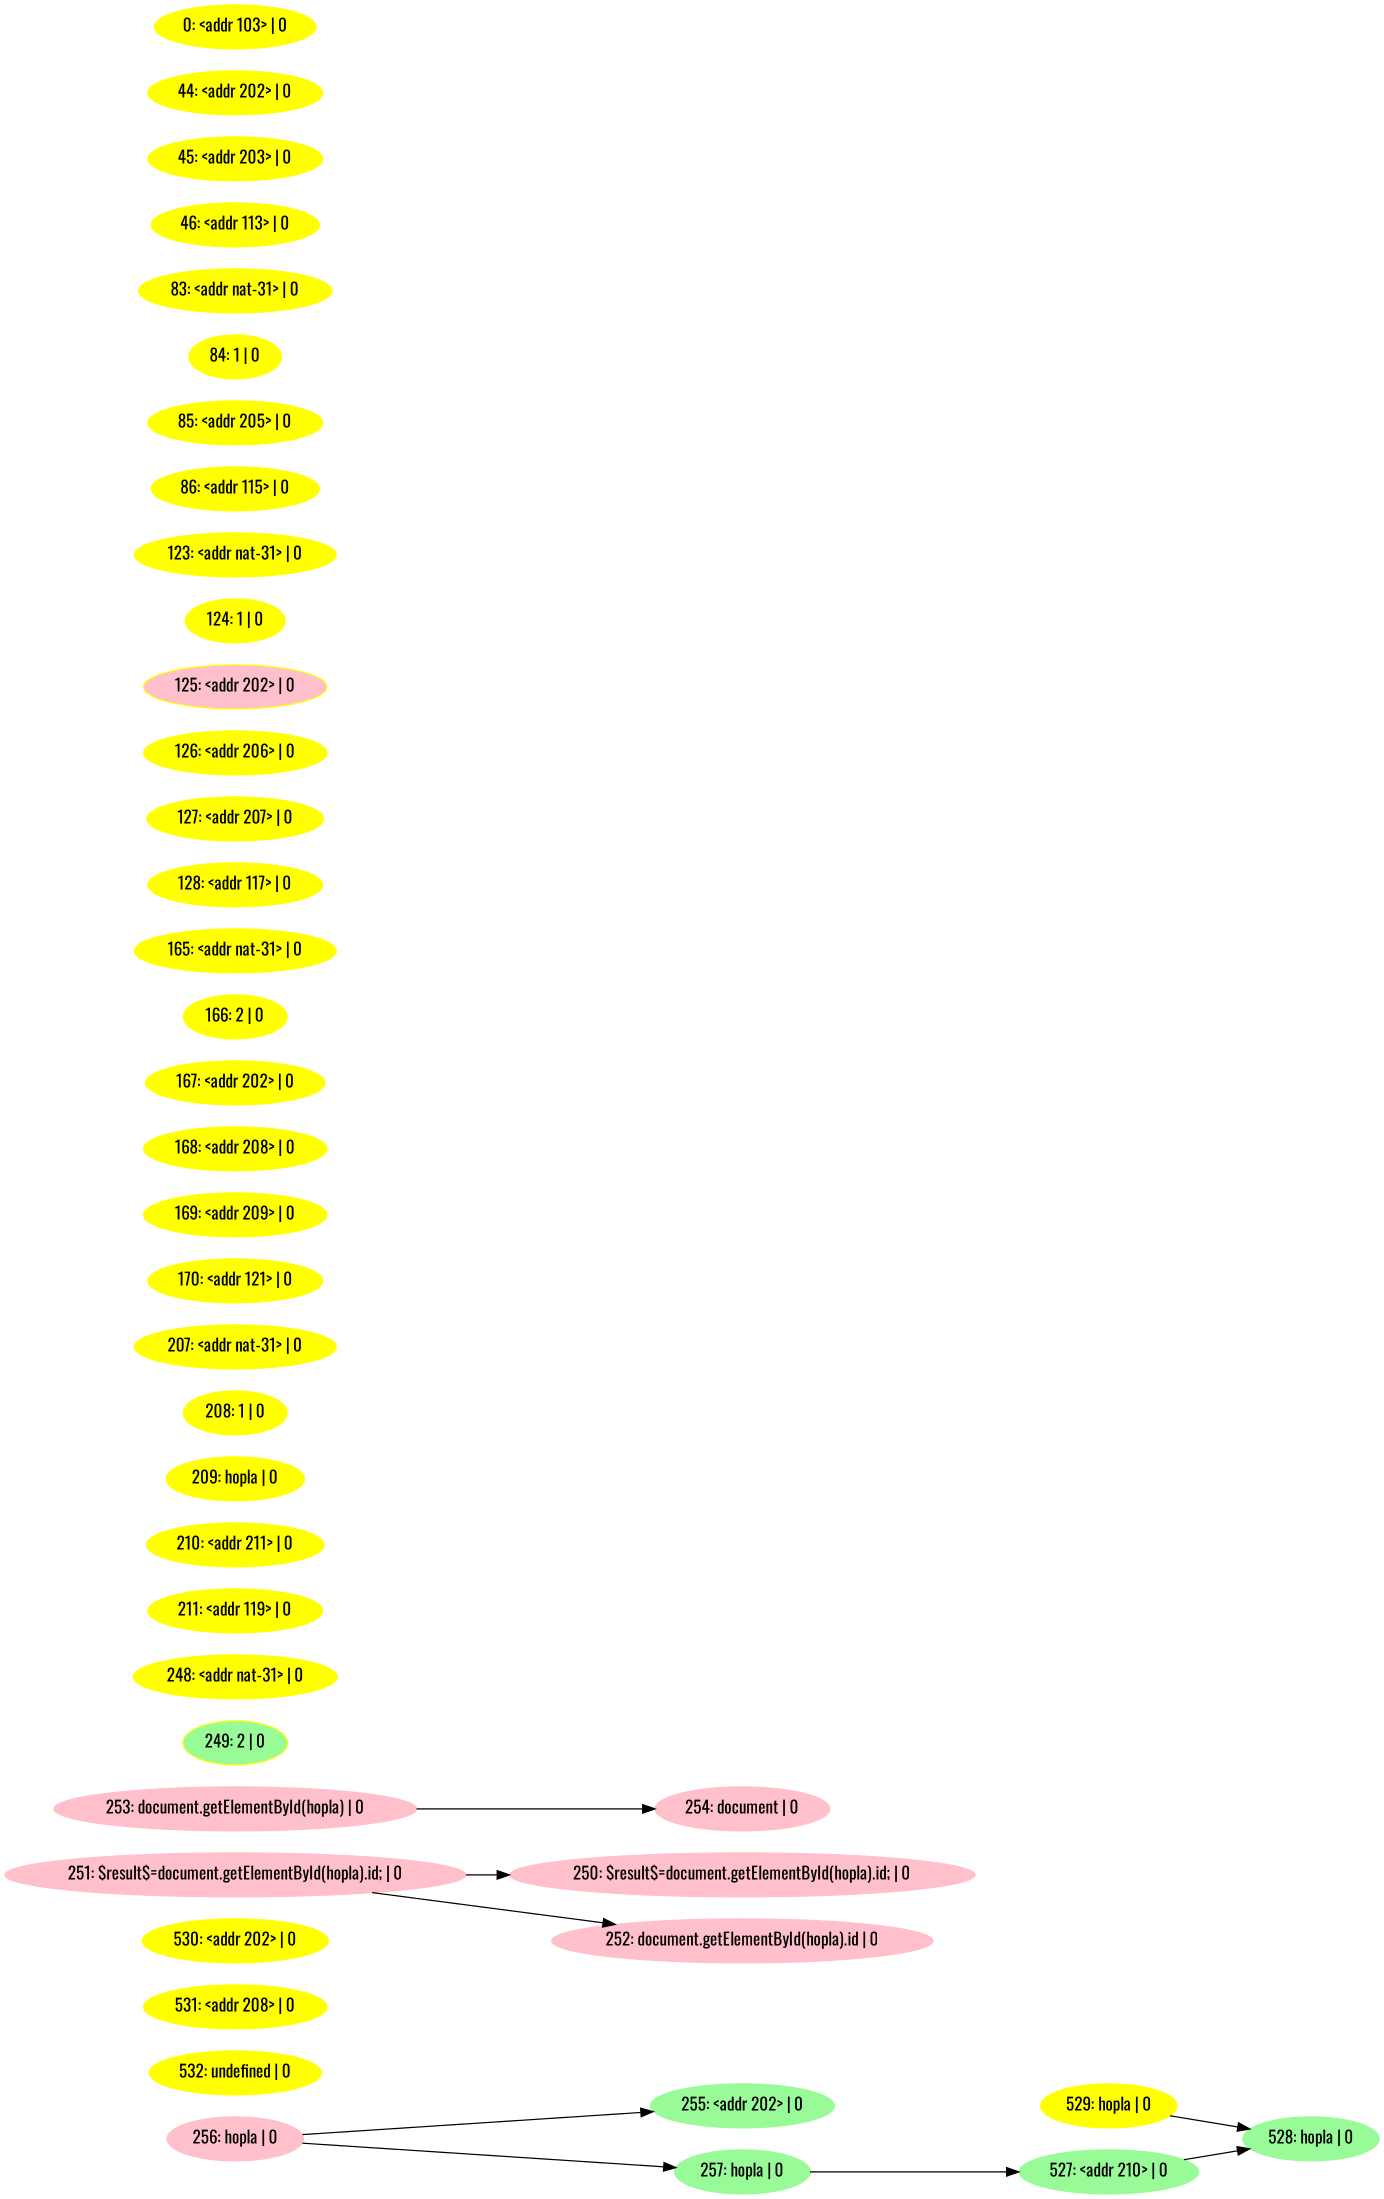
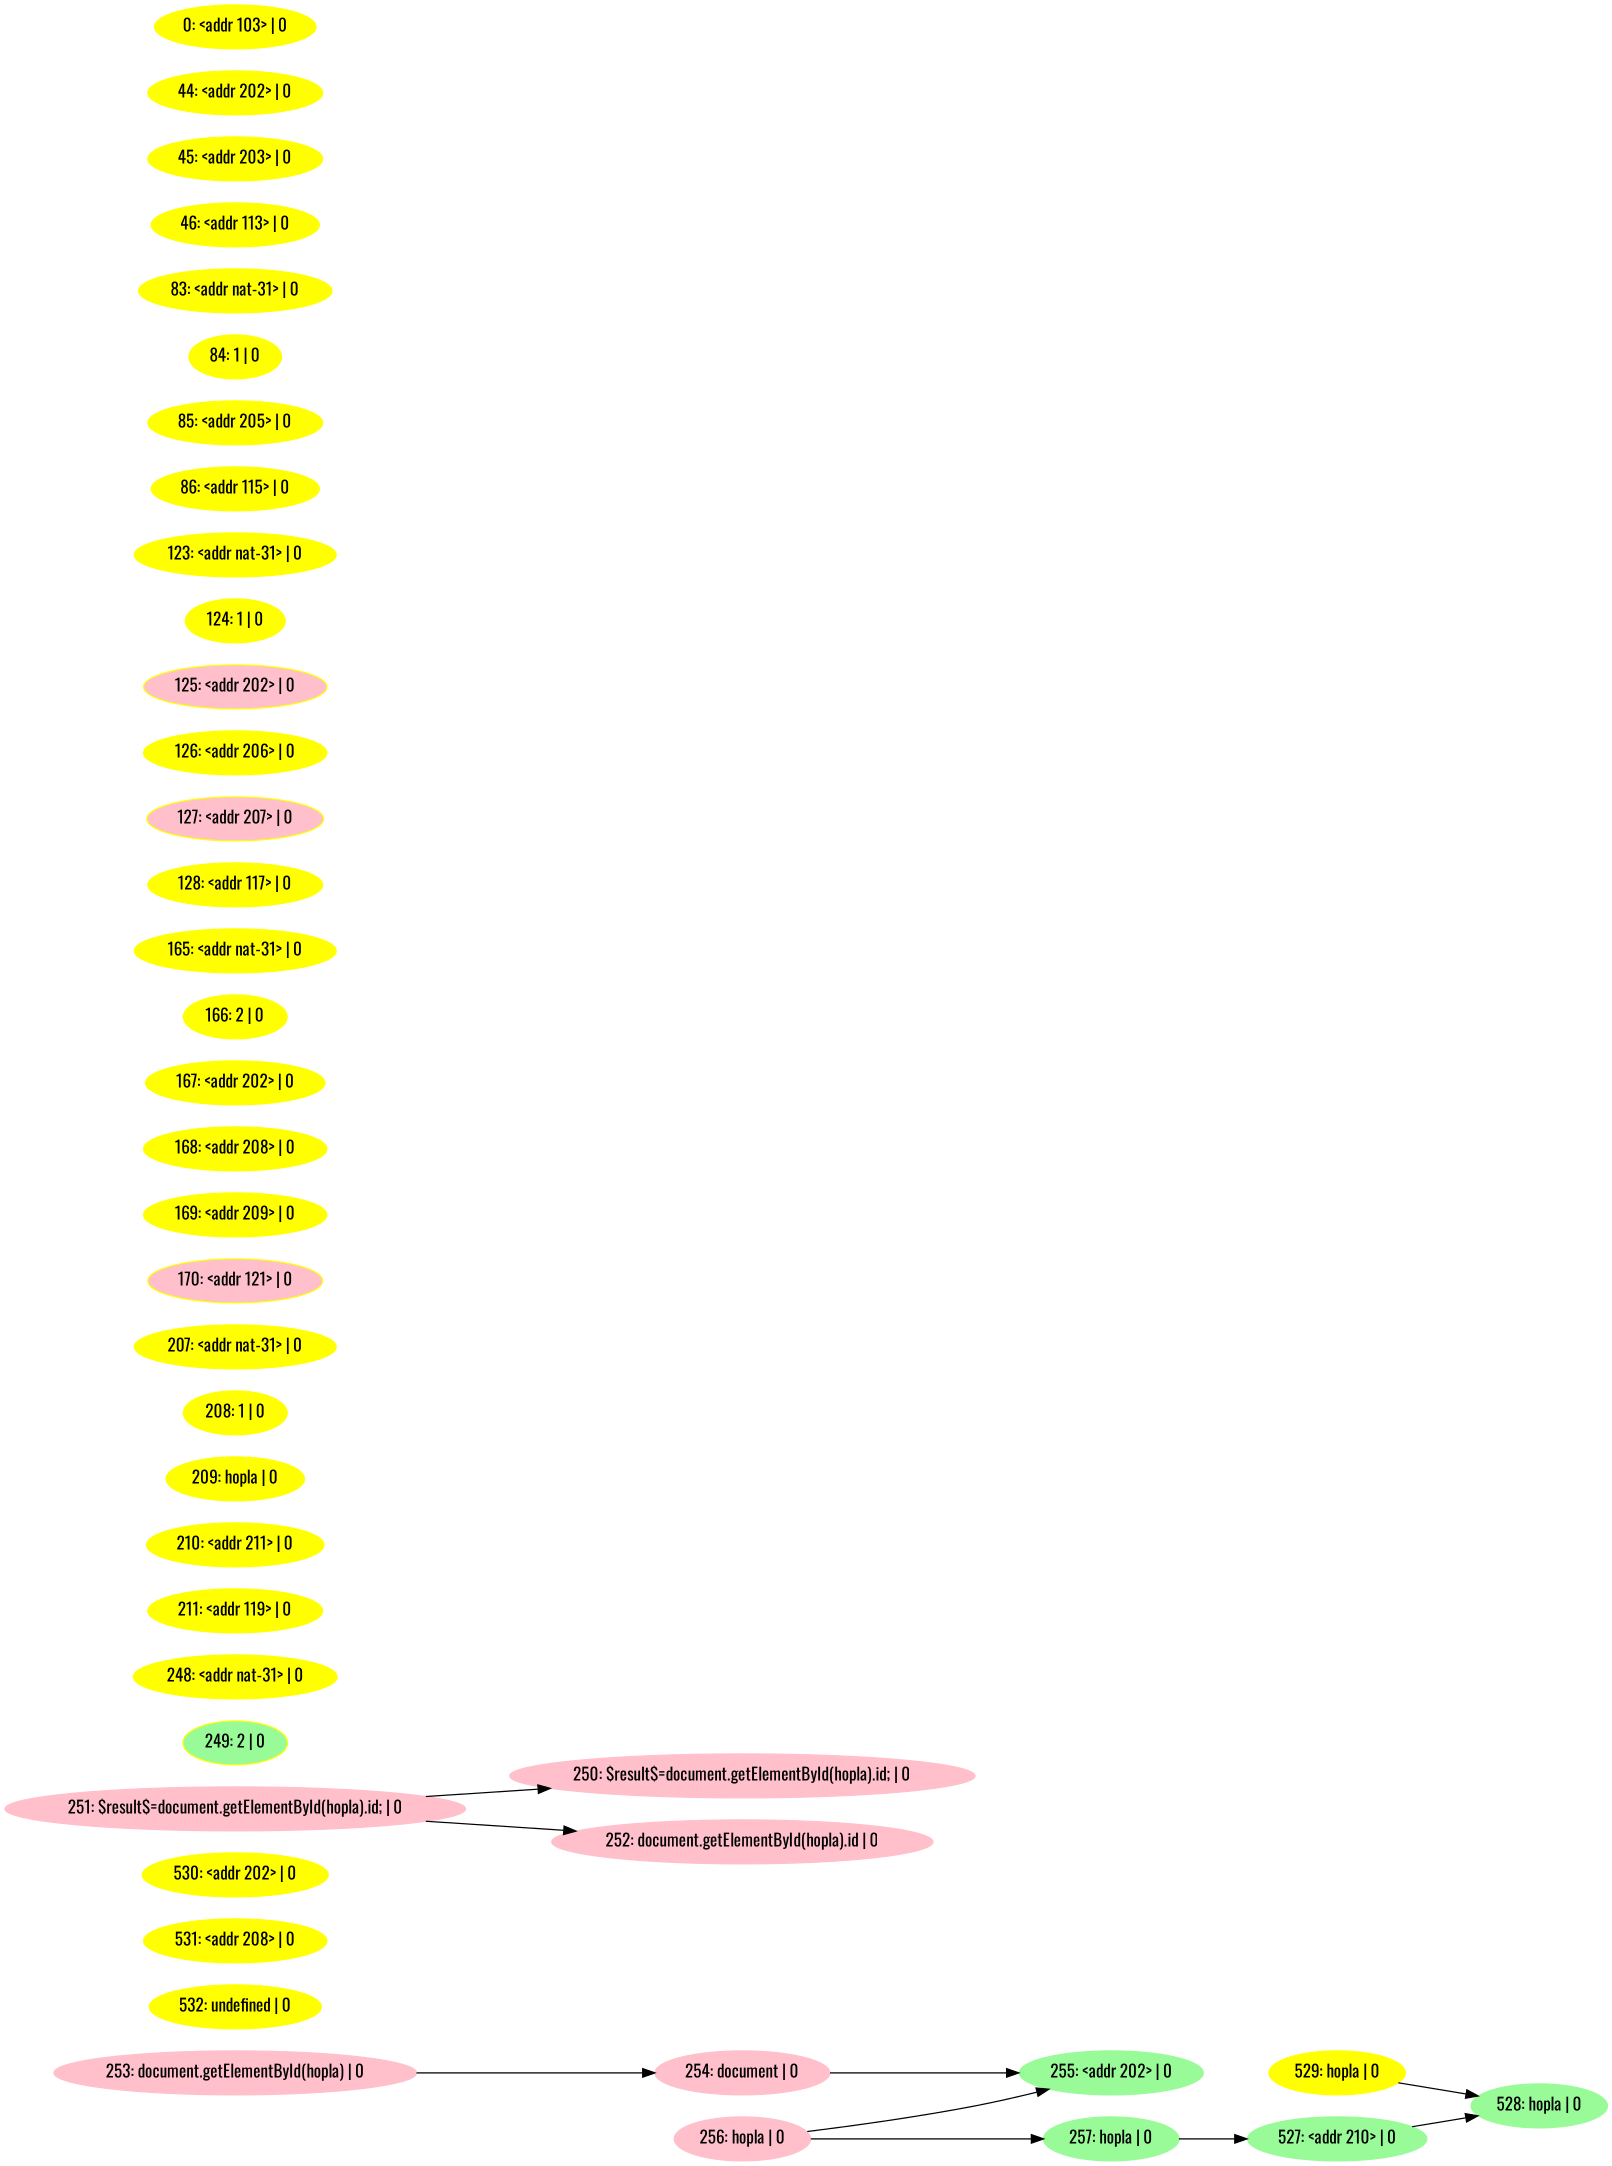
  digraph {
    fontname=Oswald
    rankdir=LR
    node [color=yellow fontname=Oswald style=filled]
    edge [fontname=Oswald]
    n1 [label="529: hopla | 0"]
    n2 [color=palegreen label="528: hopla | 0"]
    n3 [label="532: undefined | 0"]
    n4 [label="531: <addr 208> | 0"]
    n5 [label="530: <addr 202> | 0"]
    n6 [color=pink label="250: $result$=document.getElementById(hopla).id; | 0"]
    n7 [color=pink label="251: $result$=document.getElementById(hopla).id; | 0"]
    n8 [color=pink label="252: document.getElementById(hopla).id | 0"]
    n9 [color=pink label="253: document.getElementById(hopla) | 0"]
    n10 [color=pink label="254: document | 0"]
    n11 [color=palegreen label="255: <addr 202> | 0"]
    n12 [color=pink label="256: hopla | 0"]
    n13 [color=palegreen label="257: hopla | 0"]
    n14 [color=palegreen label="527: <addr 210> | 0"]
    n15 [fillcolor=palegreen label="249: 2 | 0"]
    n16 [label="248: <addr nat-31> | 0"]
    n17 [label="211: <addr 119> | 0"]
    n18 [label="210: <addr 211> | 0"]
    n19 [label="209: hopla | 0"]
    n20 [label="208: 1 | 0"]
    n21 [label="207: <addr nat-31> | 0"]
-   n22 [label="170: <addr 121> | 0"]
+   n22 [label="170: <addr 121> | 0" fillcolor=pink]
    n23 [label="169: <addr 209> | 0"]
    n24 [label="168: <addr 208> | 0"]
    n25 [label="167: <addr 202> | 0"]
    n26 [label="166: 2 | 0"]
    n27 [label="165: <addr nat-31> | 0"]
    n28 [label="128: <addr 117> | 0"]
-   n29 [label="127: <addr 207> | 0"]
+   n29 [label="127: <addr 207> | 0" fillcolor=pink]
    n30 [label="126: <addr 206> | 0"]
    n31 [fillcolor=pink label="125: <addr 202> | 0"]
    n32 [label="124: 1 | 0"]
    n33 [label="123: <addr nat-31> | 0"]
    n34 [label="86: <addr 115> | 0"]
    n35 [label="85: <addr 205> | 0"]
    n36 [label="84: 1 | 0"]
    n37 [label="83: <addr nat-31> | 0"]
    n38 [label="46: <addr 113> | 0"]
    n39 [label="45: <addr 203> | 0"]
    n40 [label="44: <addr 202> | 0"]
    n41 [label="0: <addr 103> | 0"]
    n1 -> n2
    n7 -> n6
    n7 -> n8
    n9 -> n10
+   n10 -> n11
    n12 -> n11
    n12 -> n13
    n13 -> n14
    n14 -> n2
  }
